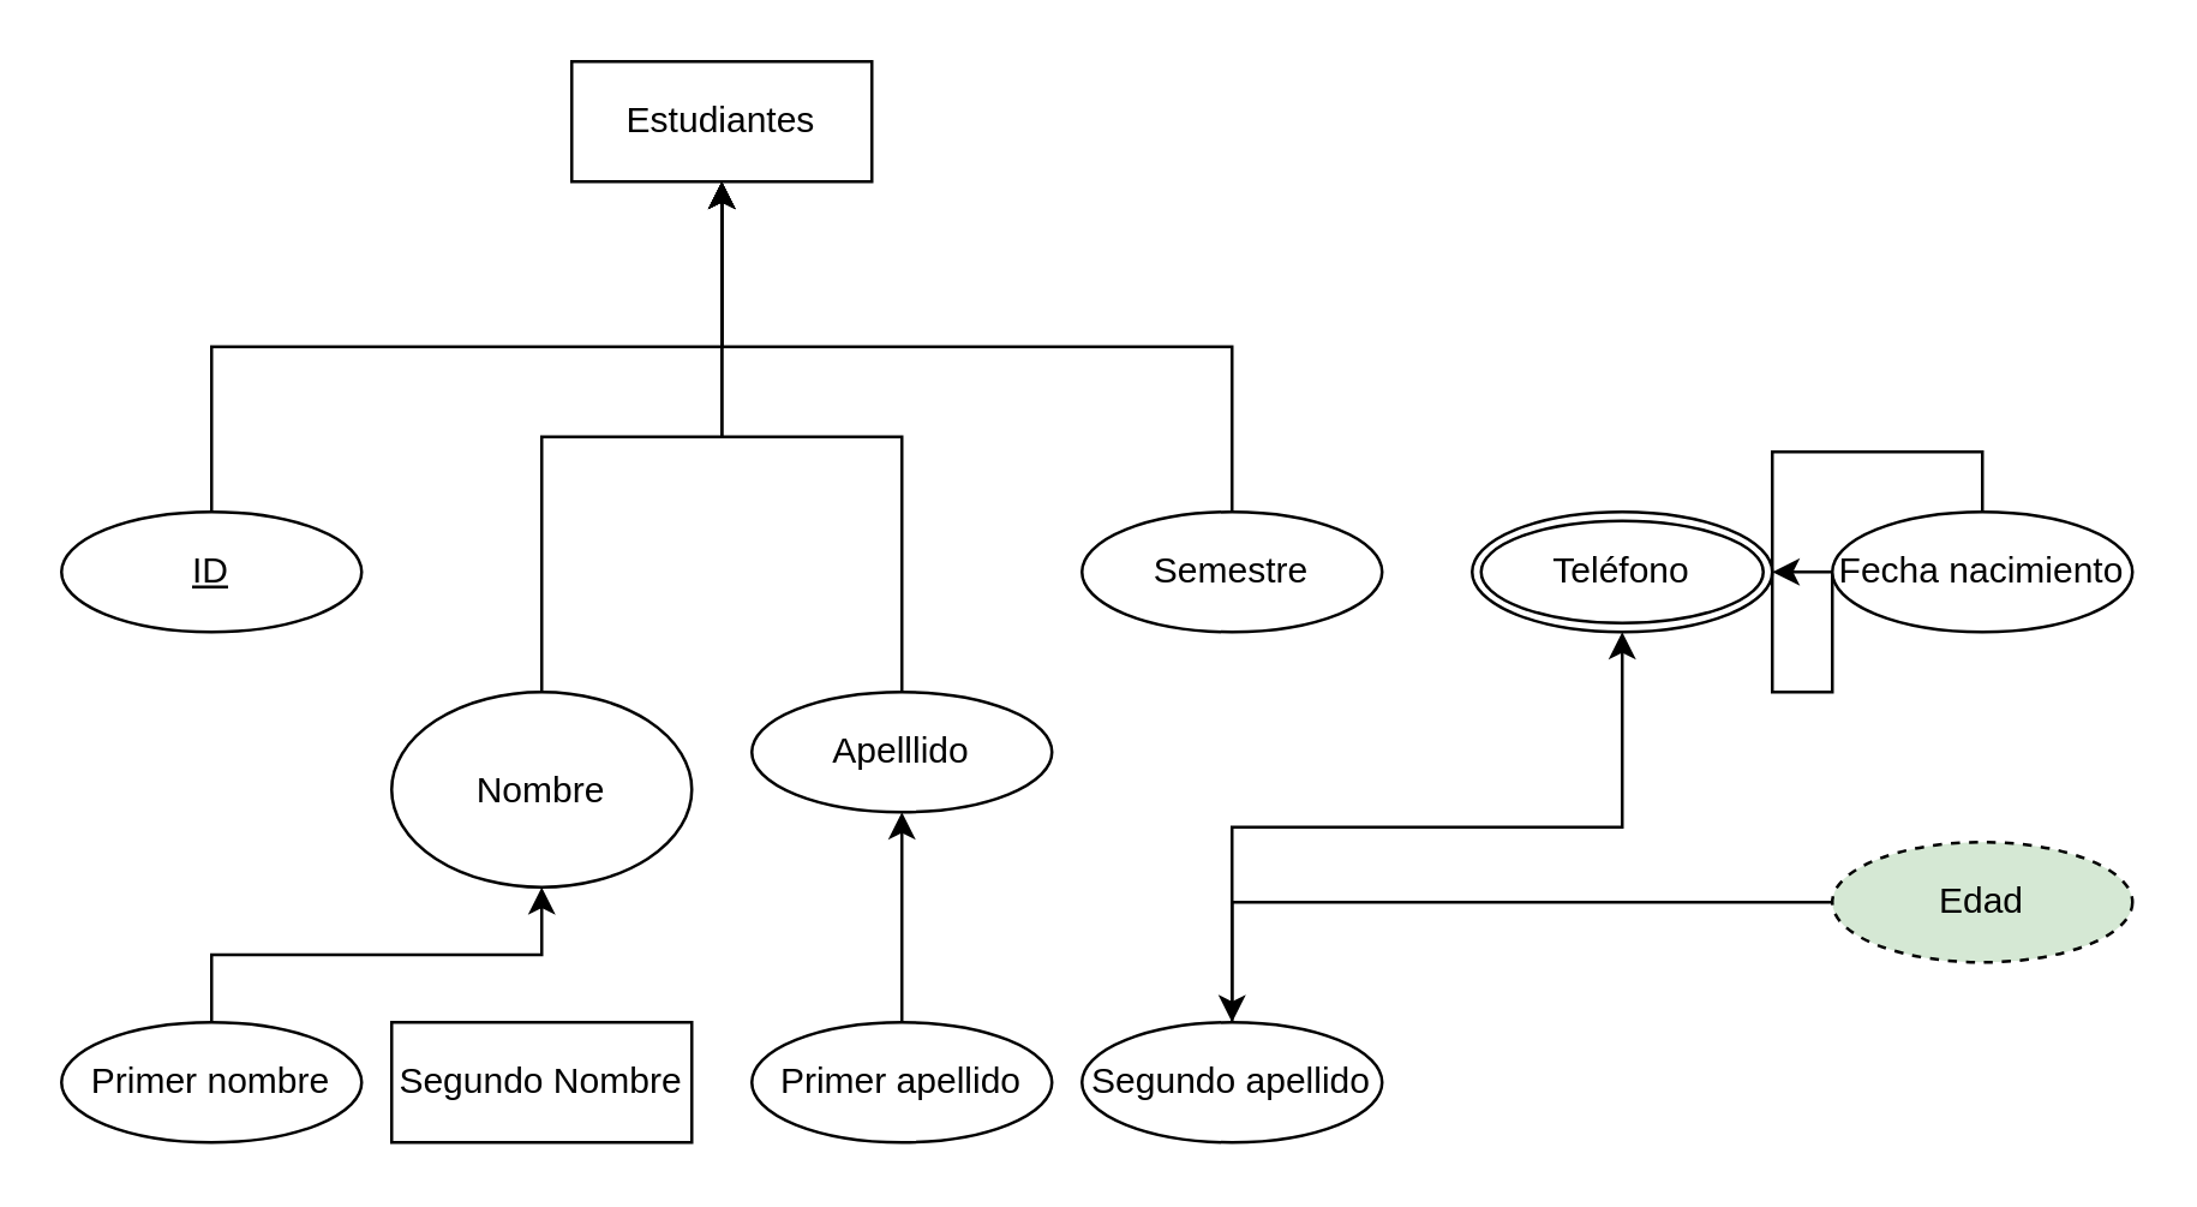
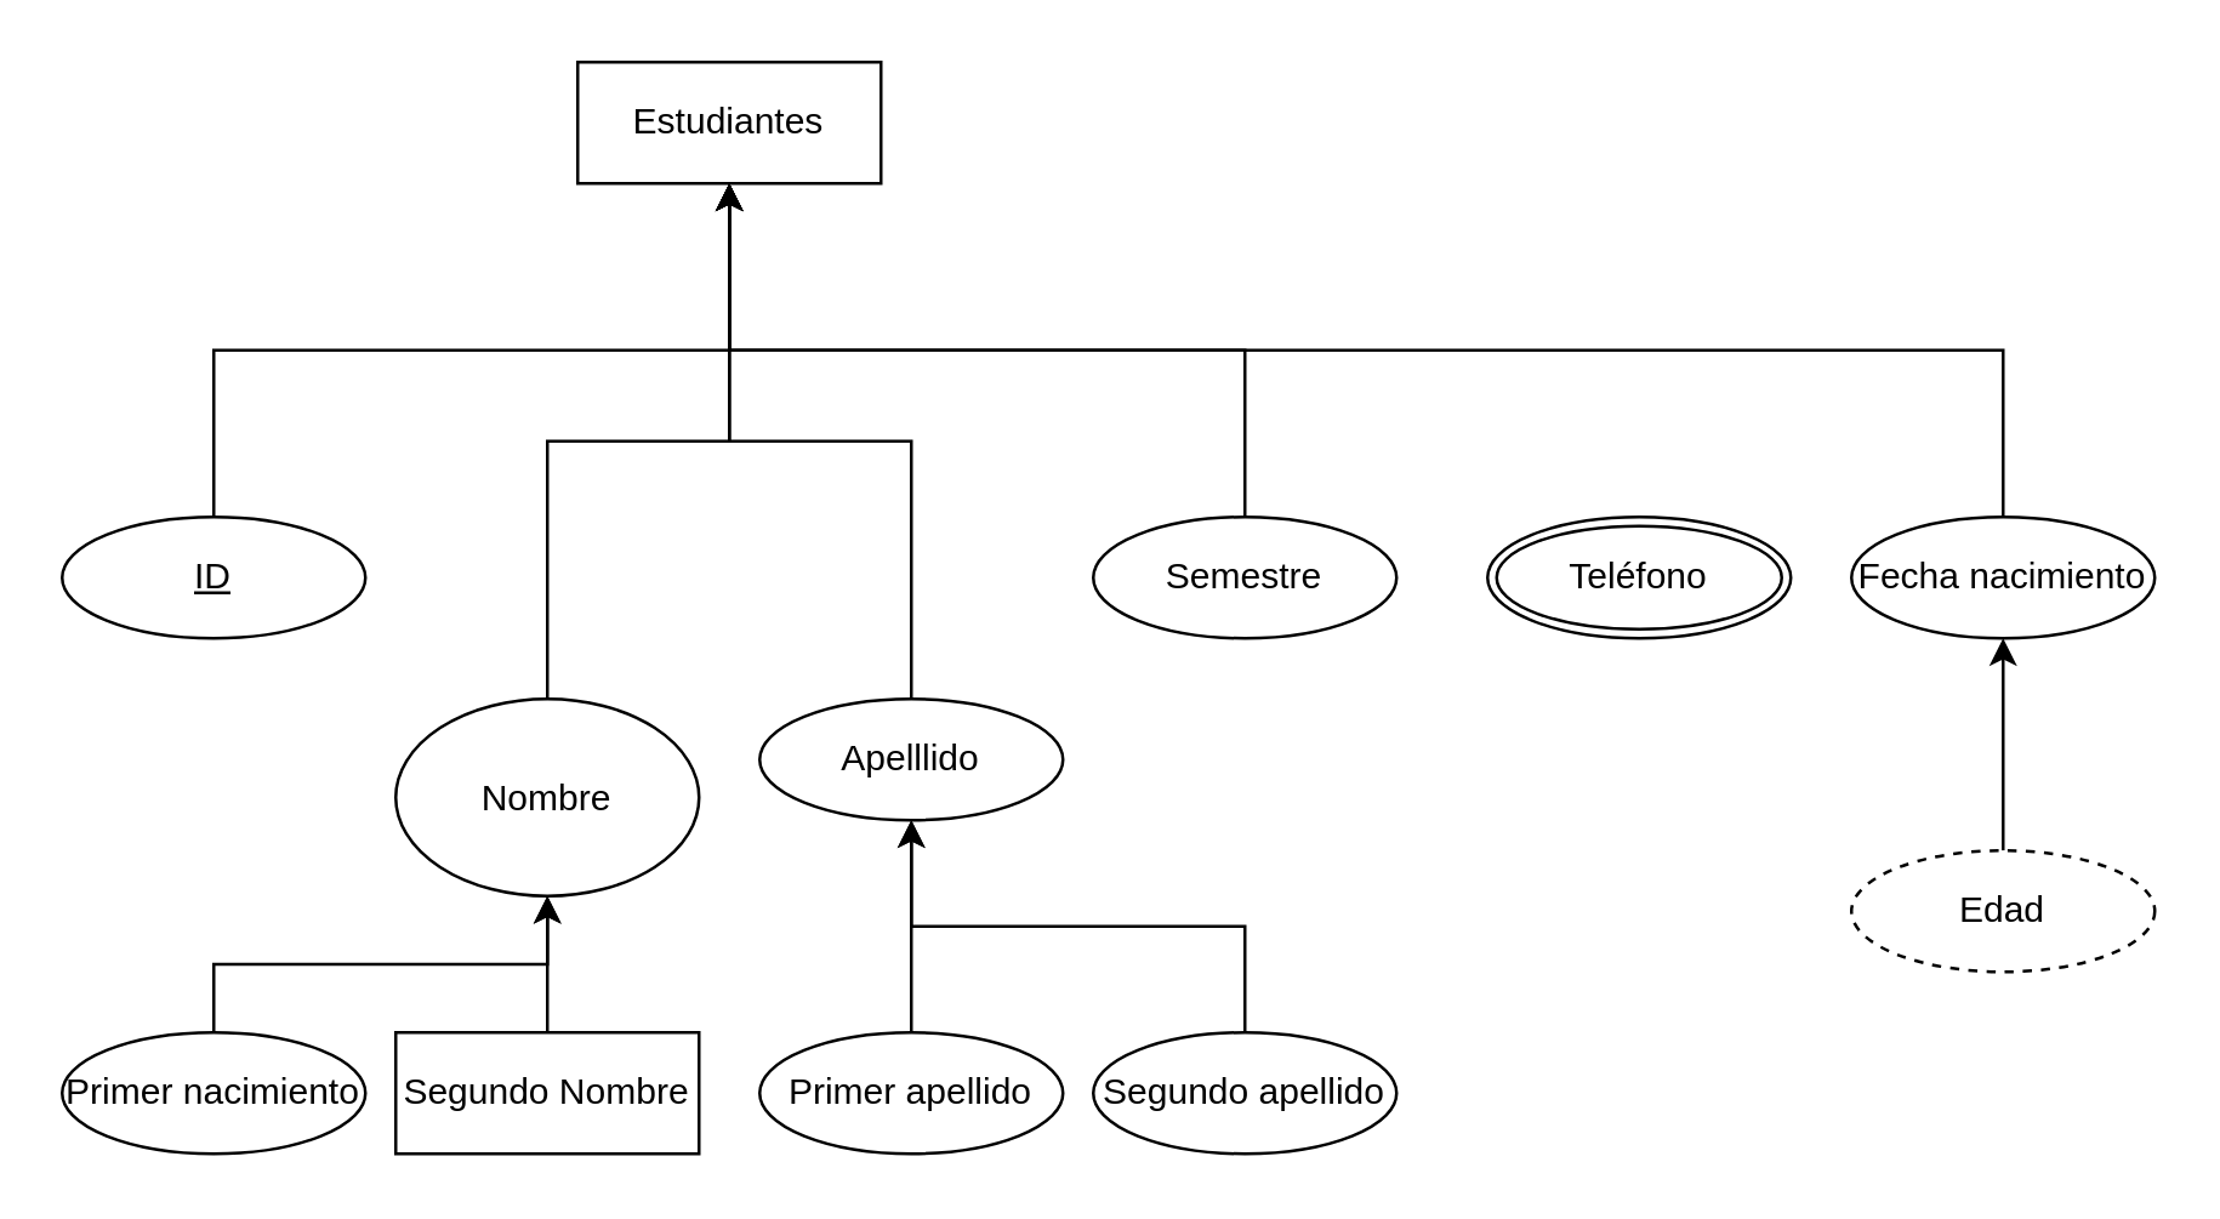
  <mxCell id="0" />
  <mxCell id="1" parent="0" />
  <mxCell id="2" value="Estudiantes" style="whiteSpace=wrap;html=1;align=center;" vertex="1" parent="1"><mxGeometry x="190" y="20" width="100" height="40" as="geometry" /></mxCell>
  <mxCell id="3" style="edgeStyle=orthogonalEdgeStyle;rounded=0;orthogonalLoop=1;jettySize=auto;html=1;exitX=0.5;exitY=0;exitDx=0;exitDy=0;entryX=0.5;entryY=1;entryDx=0;entryDy=0;" edge="1" parent="1" source="4" target="2"><mxGeometry relative="1" as="geometry" /></mxCell>
  <mxCell id="4" value="Nombre" style="ellipse;whiteSpace=wrap;html=1;align=center;" vertex="1" parent="1"><mxGeometry x="130" y="230" width="100" height="65" as="geometry" /></mxCell>
  <mxCell id="5" style="edgeStyle=orthogonalEdgeStyle;rounded=0;orthogonalLoop=1;jettySize=auto;html=1;entryX=0.5;entryY=1;entryDx=0;entryDy=0;" edge="1" parent="1" source="6" target="2"><mxGeometry relative="1" as="geometry" /></mxCell>
  <mxCell id="6" value="Apelllido" style="ellipse;whiteSpace=wrap;html=1;align=center;" vertex="1" parent="1"><mxGeometry x="250" y="230" width="100" height="40" as="geometry" /></mxCell>
  <mxCell id="7" style="edgeStyle=orthogonalEdgeStyle;rounded=0;orthogonalLoop=1;jettySize=auto;html=1;entryX=0.5;entryY=1;entryDx=0;entryDy=0;exitX=0.5;exitY=0;exitDx=0;exitDy=0;" edge="1" parent="1" source="8" target="2"><mxGeometry relative="1" as="geometry" /></mxCell>
  <mxCell id="8" value="Semestre" style="ellipse;whiteSpace=wrap;html=1;align=center;" vertex="1" parent="1"><mxGeometry x="360" y="170" width="100" height="40" as="geometry" /></mxCell>
  <mxCell id="9" style="edgeStyle=orthogonalEdgeStyle;rounded=0;orthogonalLoop=1;jettySize=auto;html=1;entryX=0.5;entryY=1;entryDx=0;entryDy=0;exitX=0.5;exitY=0;exitDx=0;exitDy=0;" edge="1" parent="1" source="10" target="2"><mxGeometry relative="1" as="geometry" /></mxCell>
  <mxCell id="10" value="ID" style="ellipse;whiteSpace=wrap;html=1;align=center;fontStyle=4;" vertex="1" parent="1"><mxGeometry x="20" y="170" width="100" height="40" as="geometry" /></mxCell>
  <mxCell id="11" style="edgeStyle=orthogonalEdgeStyle;rounded=0;orthogonalLoop=1;jettySize=auto;html=1;entryX=0.5;entryY=1;entryDx=0;entryDy=0;exitX=0.5;exitY=0;exitDx=0;exitDy=0;" edge="1" parent="1" source="12" target="4"><mxGeometry relative="1" as="geometry" /></mxCell>
- <mxCell id="12" value="Primer nombre" style="ellipse;whiteSpace=wrap;html=1;align=center;" vertex="1" parent="1"><mxGeometry x="20" y="340" width="100" height="40" as="geometry" /></mxCell>
+ <mxCell id="12" value="Primer nacimiento" style="ellipse;whiteSpace=wrap;html=1;align=center;" vertex="1" parent="1"><mxGeometry x="20" y="340" width="100" height="40" as="geometry" /></mxCell>
+ <mxCell id="13" style="edgeStyle=orthogonalEdgeStyle;rounded=0;orthogonalLoop=1;jettySize=auto;html=1;entryX=0.5;entryY=1;entryDx=0;entryDy=0;" edge="1" parent="1" source="14" target="4"><mxGeometry relative="1" as="geometry" /></mxCell>
  <mxCell id="14" value="Segundo Nombre" style="whiteSpace=wrap;html=1;align=center;rounded=0;" vertex="1" parent="1"><mxGeometry x="130" y="340" width="100" height="40" as="geometry" /></mxCell>
  <mxCell id="15" style="edgeStyle=orthogonalEdgeStyle;rounded=0;orthogonalLoop=1;jettySize=auto;html=1;entryX=0.5;entryY=1;entryDx=0;entryDy=0;" edge="1" parent="1" source="16" target="6"><mxGeometry relative="1" as="geometry" /></mxCell>
  <mxCell id="16" value="Primer apellido" style="ellipse;whiteSpace=wrap;html=1;align=center;" vertex="1" parent="1"><mxGeometry x="250" y="340" width="100" height="40" as="geometry" /></mxCell>
- <mxCell id="17" style="edgeStyle=orthogonalEdgeStyle;rounded=0;orthogonalLoop=1;jettySize=auto;html=1;exitX=0.5;exitY=0;exitDx=0;exitDy=0;" edge="1" parent="1" source="18" target="19"><mxGeometry relative="1" as="geometry" /></mxCell>
+ <mxCell id="17" style="edgeStyle=orthogonalEdgeStyle;rounded=0;orthogonalLoop=1;jettySize=auto;html=1;entryX=0.5;entryY=1;entryDx=0;entryDy=0;exitX=0.5;exitY=0;exitDx=0;exitDy=0;" edge="1" parent="1" source="18" target="6"><mxGeometry relative="1" as="geometry" /></mxCell>
  <mxCell id="18" value="Segundo apellido" style="ellipse;whiteSpace=wrap;html=1;align=center;" vertex="1" parent="1"><mxGeometry x="360" y="340" width="100" height="40" as="geometry" /></mxCell>
  <mxCell id="19" value="Teléfono" style="ellipse;shape=doubleEllipse;margin=3;whiteSpace=wrap;html=1;align=center;" vertex="1" parent="1"><mxGeometry x="490" y="170" width="100" height="40" as="geometry" /></mxCell>
- <mxCell id="20" style="edgeStyle=orthogonalEdgeStyle;rounded=0;orthogonalLoop=1;jettySize=auto;html=1;exitX=0.5;exitY=0;exitDx=0;exitDy=0;" edge="1" parent="1" source="21" target="19"><mxGeometry relative="1" as="geometry" /></mxCell>
+ <mxCell id="20" style="edgeStyle=orthogonalEdgeStyle;rounded=0;orthogonalLoop=1;jettySize=auto;html=1;entryX=0.5;entryY=1;entryDx=0;entryDy=0;exitX=0.5;exitY=0;exitDx=0;exitDy=0;" edge="1" parent="1" source="21" target="2"><mxGeometry relative="1" as="geometry" /></mxCell>
  <mxCell id="21" value="Fecha nacimiento" style="ellipse;whiteSpace=wrap;html=1;align=center;" vertex="1" parent="1"><mxGeometry x="610" y="170" width="100" height="40" as="geometry" /></mxCell>
- <mxCell id="22" style="edgeStyle=orthogonalEdgeStyle;rounded=0;orthogonalLoop=1;jettySize=auto;html=1;" edge="1" parent="1" source="23" target="18"><mxGeometry relative="1" as="geometry" /></mxCell>
- <mxCell id="23" value="Edad" style="ellipse;whiteSpace=wrap;html=1;align=center;dashed=1;fillColor=#d5e8d4;" vertex="1" parent="1"><mxGeometry x="610" y="280" width="100" height="40" as="geometry" /></mxCell>
+ <mxCell id="22" style="edgeStyle=orthogonalEdgeStyle;rounded=0;orthogonalLoop=1;jettySize=auto;html=1;entryX=0.5;entryY=1;entryDx=0;entryDy=0;" edge="1" parent="1" source="23" target="21"><mxGeometry relative="1" as="geometry" /></mxCell>
+ <mxCell id="23" value="Edad" style="ellipse;whiteSpace=wrap;html=1;align=center;dashed=1;" vertex="1" parent="1"><mxGeometry x="610" y="280" width="100" height="40" as="geometry" /></mxCell>
